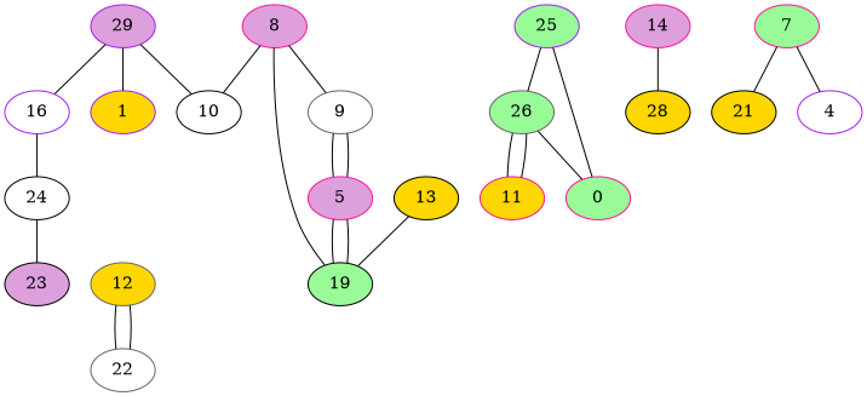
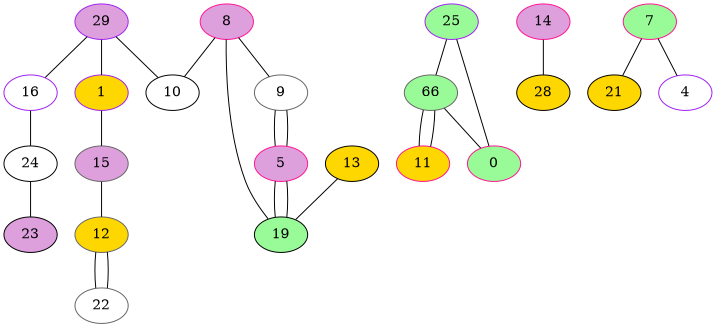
  graph {
    node [color=black fillcolor=plum style=filled]
+   15 [color=gray40]
    12 [color=gray40 fillcolor=gold]
    22 [color=gray40 fillcolor=white]
-   26 [color=gray40 fillcolor=palegreen]
+   26 [color=gray40 fillcolor=palegreen label=66]
    11 [color=deeppink fillcolor=gold]
    0 [color=deeppink fillcolor=palegreen]
    25 [color=purple fillcolor=palegreen]
    19 [fillcolor=palegreen]
    13 [fillcolor=gold]
    14 [color=deeppink]
    28 [fillcolor=gold]
    9 [color=gray40 fillcolor=white]
    5 [color=deeppink]
    16 [color=purple fillcolor=white]
    24 [fillcolor=white]
    23
    1 [color=purple fillcolor=gold]
    n18 [color=deeppink label=8]
    10 [fillcolor=white]
    29 [color=purple]
    7 [color=deeppink fillcolor=palegreen]
    21 [fillcolor=gold]
    4 [color=purple fillcolor=white]
+   15 -- 12
    12 -- 22
    22 -- 12
    26 -- 11
    26 -- 0
    11 -- 26
    25 -- 26
    25 -- 0
    13 -- 19
    14 -- 28
    9 -- 5
    9 -- 5
    5 -- 19
    5 -- 19
    16 -- 24
    24 -- 23
+   1 -- 15
    n18 -- 19
    n18 -- 9
    n18 -- 10
    29 -- 16
    29 -- 1
    29 -- 10
    7 -- 21
    7 -- 4
  }
